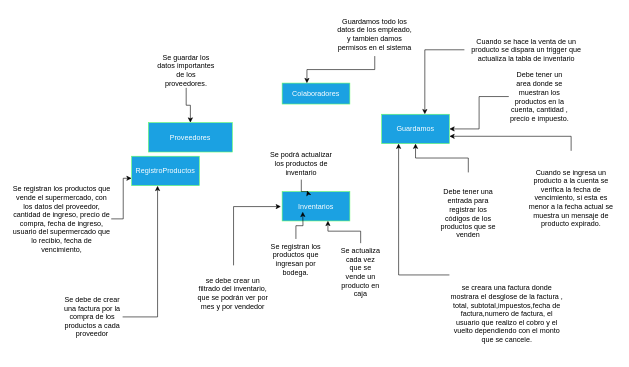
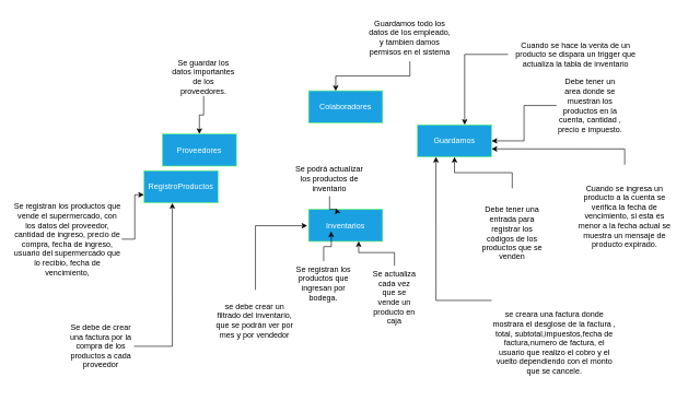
  <mxCell id="0" />
  <mxCell id="1" parent="0" />
- <mxCell id="2" value="Colaboradores" style="rounded=0;whiteSpace=wrap;html=1;fillColor=#1ba1e2;strokeColor=#66FF66;fontColor=#ffffff;" vertex="1" parent="1"><mxGeometry x="470" y="138" width="113" height="35" as="geometry" /></mxCell>
+ <mxCell id="2" value="Colaboradores" style="rounded=0;whiteSpace=wrap;html=1;fillColor=#1ba1e2;strokeColor=#66FF66;fontColor=#ffffff;" vertex="1" parent="1"><mxGeometry x="470" y="138" width="113" height="49" as="geometry" /></mxCell>
  <mxCell id="3" value="RegistroProductos" style="rounded=0;whiteSpace=wrap;html=1;fillColor=#1ba1e2;strokeColor=#66FF66;fontColor=#ffffff;" vertex="1" parent="1"><mxGeometry x="219" y="260" width="113" height="49" as="geometry" /></mxCell>
  <mxCell id="4" value="Guardamos" style="rounded=0;whiteSpace=wrap;html=1;fillColor=#1ba1e2;strokeColor=#66FF66;fontColor=#ffffff;" vertex="1" parent="1"><mxGeometry x="636" y="190" width="113" height="49" as="geometry" /></mxCell>
- <mxCell id="5" value="Proveedores" style="rounded=0;whiteSpace=wrap;html=1;fillColor=#1ba1e2;strokeColor=#66FF66;fontColor=#ffffff;" vertex="1" parent="1"><mxGeometry x="247" y="204" width="140" height="49" as="geometry" /></mxCell>
+ <mxCell id="5" value="Proveedores" style="rounded=0;whiteSpace=wrap;html=1;fillColor=#1ba1e2;strokeColor=#66FF66;fontColor=#ffffff;" vertex="1" parent="1"><mxGeometry x="247" y="204" width="113" height="49" as="geometry" /></mxCell>
  <mxCell id="6" value="Inventarios" style="rounded=0;whiteSpace=wrap;html=1;fillColor=#1ba1e2;strokeColor=#66FF66;fontColor=#ffffff;" vertex="1" parent="1"><mxGeometry x="470" y="319" width="113" height="49" as="geometry" /></mxCell>
  <mxCell id="7" style="edgeStyle=orthogonalEdgeStyle;rounded=0;orthogonalLoop=1;jettySize=auto;html=1;" edge="1" parent="1" source="8"><mxGeometry relative="1" as="geometry"><mxPoint x="504.333" y="352.667" as="targetPoint" /></mxGeometry></mxCell>
  <mxCell id="8" value="Se registran los productos que ingresan por bodega." style="text;html=1;strokeColor=none;fillColor=none;align=center;verticalAlign=middle;whiteSpace=wrap;rounded=0;" vertex="1" parent="1"><mxGeometry x="442" y="398" width="102" height="67" as="geometry" /></mxCell>
  <mxCell id="9" style="edgeStyle=orthogonalEdgeStyle;rounded=0;orthogonalLoop=1;jettySize=auto;html=1;entryX=0.676;entryY=0.993;entryDx=0;entryDy=0;entryPerimeter=0;" edge="1" parent="1" source="10" target="6"><mxGeometry relative="1" as="geometry" /></mxCell>
  <mxCell id="10" value="Se actualiza cada vez que se vende un producto en caja" style="text;html=1;strokeColor=none;fillColor=none;align=center;verticalAlign=middle;whiteSpace=wrap;rounded=0;" vertex="1" parent="1"><mxGeometry x="566" y="405" width="70" height="97" as="geometry" /></mxCell>
  <mxCell id="11" style="edgeStyle=orthogonalEdgeStyle;rounded=0;orthogonalLoop=1;jettySize=auto;html=1;entryX=0.5;entryY=1;entryDx=0;entryDy=0;" edge="1" parent="1" source="12" target="4"><mxGeometry relative="1" as="geometry" /></mxCell>
  <mxCell id="12" value="Debe tener una entrada para registrar los códigos de los productos que se venden" style="text;html=1;strokeColor=none;fillColor=none;align=center;verticalAlign=middle;whiteSpace=wrap;rounded=0;" vertex="1" parent="1"><mxGeometry x="729" y="287" width="103" height="137" as="geometry" /></mxCell>
  <mxCell id="13" style="edgeStyle=orthogonalEdgeStyle;rounded=0;orthogonalLoop=1;jettySize=auto;html=1;entryX=1;entryY=0.5;entryDx=0;entryDy=0;" edge="1" parent="1" source="14" target="4"><mxGeometry relative="1" as="geometry" /></mxCell>
  <mxCell id="14" value="Debe tener un area donde se muestran los productos en la cuenta, cantidad , precio e impuesto." style="text;html=1;strokeColor=none;fillColor=none;align=center;verticalAlign=middle;whiteSpace=wrap;rounded=0;" vertex="1" parent="1"><mxGeometry x="848" y="113" width="103" height="95" as="geometry" /></mxCell>
  <mxCell id="15" style="edgeStyle=orthogonalEdgeStyle;rounded=0;orthogonalLoop=1;jettySize=auto;html=1;entryX=0.366;entryY=0.007;entryDx=0;entryDy=0;entryPerimeter=0;" edge="1" parent="1" source="16" target="2"><mxGeometry relative="1" as="geometry" /></mxCell>
  <mxCell id="16" value="Guardamos todo los datos de los empleado, y tambien damos permisos en el sistema" style="text;html=1;strokeColor=none;fillColor=none;align=center;verticalAlign=middle;whiteSpace=wrap;rounded=0;" vertex="1" parent="1"><mxGeometry x="559" y="20" width="131" height="73" as="geometry" /></mxCell>
  <mxCell id="17" style="edgeStyle=orthogonalEdgeStyle;rounded=0;orthogonalLoop=1;jettySize=auto;html=1;entryX=0.5;entryY=0;entryDx=0;entryDy=0;" edge="1" parent="1" source="18" target="5"><mxGeometry relative="1" as="geometry" /></mxCell>
  <mxCell id="18" value="Se guardar los datos importantes de los proveedores." style="text;html=1;strokeColor=none;fillColor=none;align=center;verticalAlign=middle;whiteSpace=wrap;rounded=0;" vertex="1" parent="1"><mxGeometry x="258" y="87" width="104" height="59" as="geometry" /></mxCell>
  <mxCell id="19" style="edgeStyle=orthogonalEdgeStyle;rounded=0;orthogonalLoop=1;jettySize=auto;html=1;entryX=0;entryY=0.75;entryDx=0;entryDy=0;" edge="1" parent="1" source="20" target="3"><mxGeometry relative="1" as="geometry" /></mxCell>
  <mxCell id="20" value="Se registran los productos que vende el supermercado, con los datos del proveedor, cantidad de ingreso, precio de compra, fecha de ingreso, usuario del supermercado que lo recibio, fecha de vencimiento," style="text;html=1;strokeColor=none;fillColor=none;align=center;verticalAlign=middle;whiteSpace=wrap;rounded=0;" vertex="1" parent="1"><mxGeometry x="20" y="306" width="165" height="117" as="geometry" /></mxCell>
  <mxCell id="21" style="edgeStyle=orthogonalEdgeStyle;rounded=0;orthogonalLoop=1;jettySize=auto;html=1;entryX=1;entryY=0.75;entryDx=0;entryDy=0;" edge="1" parent="1" source="22" target="4"><mxGeometry relative="1" as="geometry"><Array as="points"><mxPoint x="952" y="227" /></Array></mxGeometry></mxCell>
  <mxCell id="22" value="Cuando se ingresa un producto a la cuenta se verifica la fecha de vencimiento, si esta es menor a la fecha actual se muestra un mensaje de producto expirado." style="text;html=1;strokeColor=none;fillColor=none;align=center;verticalAlign=middle;whiteSpace=wrap;rounded=0;" vertex="1" parent="1"><mxGeometry x="877" y="251" width="150" height="157" as="geometry" /></mxCell>
  <mxCell id="23" style="edgeStyle=orthogonalEdgeStyle;rounded=0;orthogonalLoop=1;jettySize=auto;html=1;entryX=0.637;entryY=0;entryDx=0;entryDy=0;entryPerimeter=0;" edge="1" parent="1" source="24" target="4"><mxGeometry relative="1" as="geometry" /></mxCell>
  <mxCell id="24" value="Cuando se hace la venta de un producto se dispara un trigger que actualiza la tabla de inventario" style="text;html=1;strokeColor=none;fillColor=none;align=center;verticalAlign=middle;whiteSpace=wrap;rounded=0;" vertex="1" parent="1"><mxGeometry x="774" y="57" width="207" height="51" as="geometry" /></mxCell>
  <mxCell id="25" style="edgeStyle=orthogonalEdgeStyle;rounded=0;orthogonalLoop=1;jettySize=auto;html=1;entryX=0.25;entryY=1;entryDx=0;entryDy=0;" edge="1" parent="1" source="26" target="4"><mxGeometry relative="1" as="geometry"><Array as="points"><mxPoint x="664" y="458" /></Array></mxGeometry></mxCell>
  <mxCell id="26" value="se creara una factura donde mostrara el desglose de la factura , total, subtotal,impuestos,fecha de factura,numero de factura, el usuario que realizo el cobro y el vuelto dependiendo con el monto que se cancele." style="text;html=1;strokeColor=none;fillColor=none;align=center;verticalAlign=middle;whiteSpace=wrap;rounded=0;" vertex="1" parent="1"><mxGeometry x="749" y="455" width="192" height="135" as="geometry" /></mxCell>
  <mxCell id="27" style="edgeStyle=orthogonalEdgeStyle;rounded=0;orthogonalLoop=1;jettySize=auto;html=1;" edge="1" parent="1" source="28"><mxGeometry relative="1" as="geometry"><mxPoint x="468" y="344" as="targetPoint" /><Array as="points"><mxPoint x="389" y="344" /></Array></mxGeometry></mxCell>
  <mxCell id="28" value="se debe crear un filtrado del inventario, que se podrán ver por mes y por vendedor" style="text;html=1;strokeColor=none;fillColor=none;align=center;verticalAlign=middle;whiteSpace=wrap;rounded=0;" vertex="1" parent="1"><mxGeometry x="323" y="442" width="130" height="94" as="geometry" /></mxCell>
  <mxCell id="29" style="edgeStyle=orthogonalEdgeStyle;rounded=0;orthogonalLoop=1;jettySize=auto;html=1;" edge="1" parent="1" source="30"><mxGeometry relative="1" as="geometry"><mxPoint x="512" y="317.333" as="targetPoint" /></mxGeometry></mxCell>
  <mxCell id="30" value="Se podrá actualizar los productos de inventario" style="text;html=1;strokeColor=none;fillColor=none;align=center;verticalAlign=middle;whiteSpace=wrap;rounded=0;" vertex="1" parent="1"><mxGeometry x="443" y="244" width="118" height="55" as="geometry" /></mxCell>
  <mxCell id="31" style="edgeStyle=orthogonalEdgeStyle;rounded=0;orthogonalLoop=1;jettySize=auto;html=1;entryX=0.383;entryY=1.007;entryDx=0;entryDy=0;entryPerimeter=0;" edge="1" parent="1" source="32" target="3"><mxGeometry relative="1" as="geometry" /></mxCell>
  <mxCell id="32" value="Se debe de crear una factura por la compra de los productos a cada proveedor" style="text;html=1;strokeColor=none;fillColor=none;align=center;verticalAlign=middle;whiteSpace=wrap;rounded=0;" vertex="1" parent="1"><mxGeometry x="103" y="486" width="101" height="84" as="geometry" /></mxCell>
